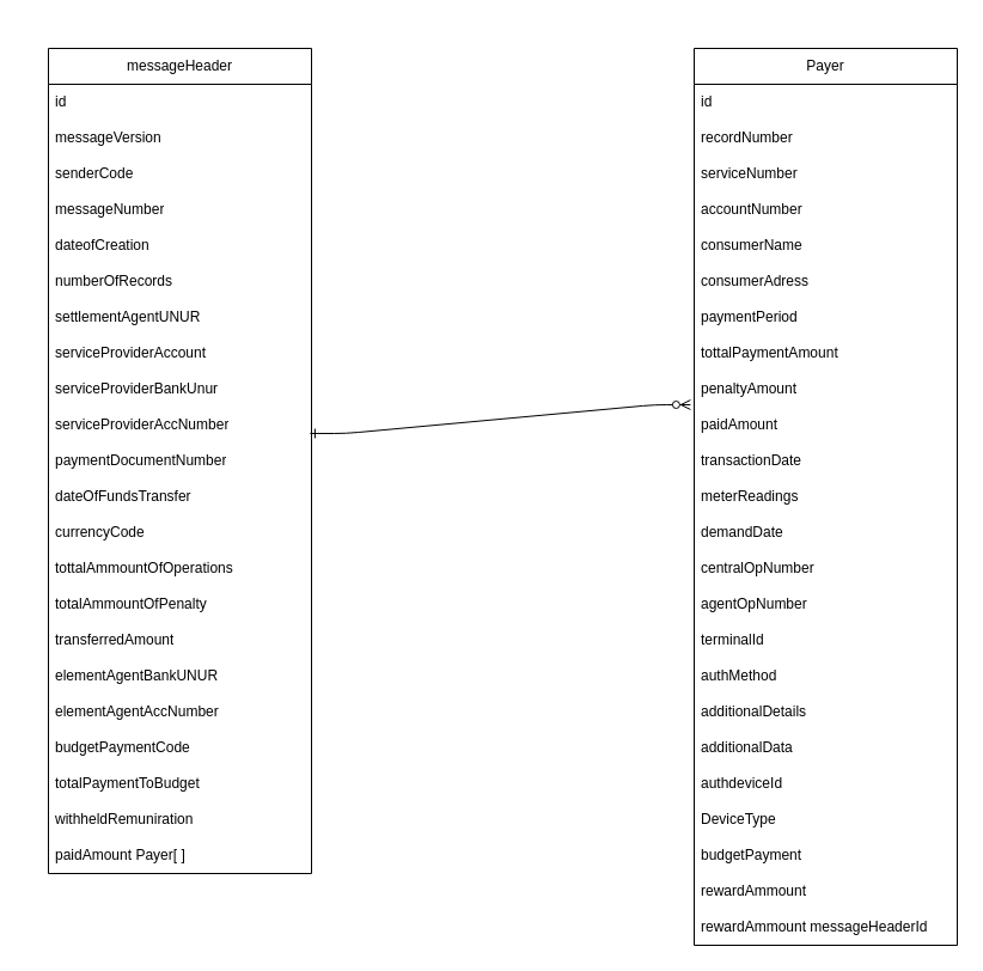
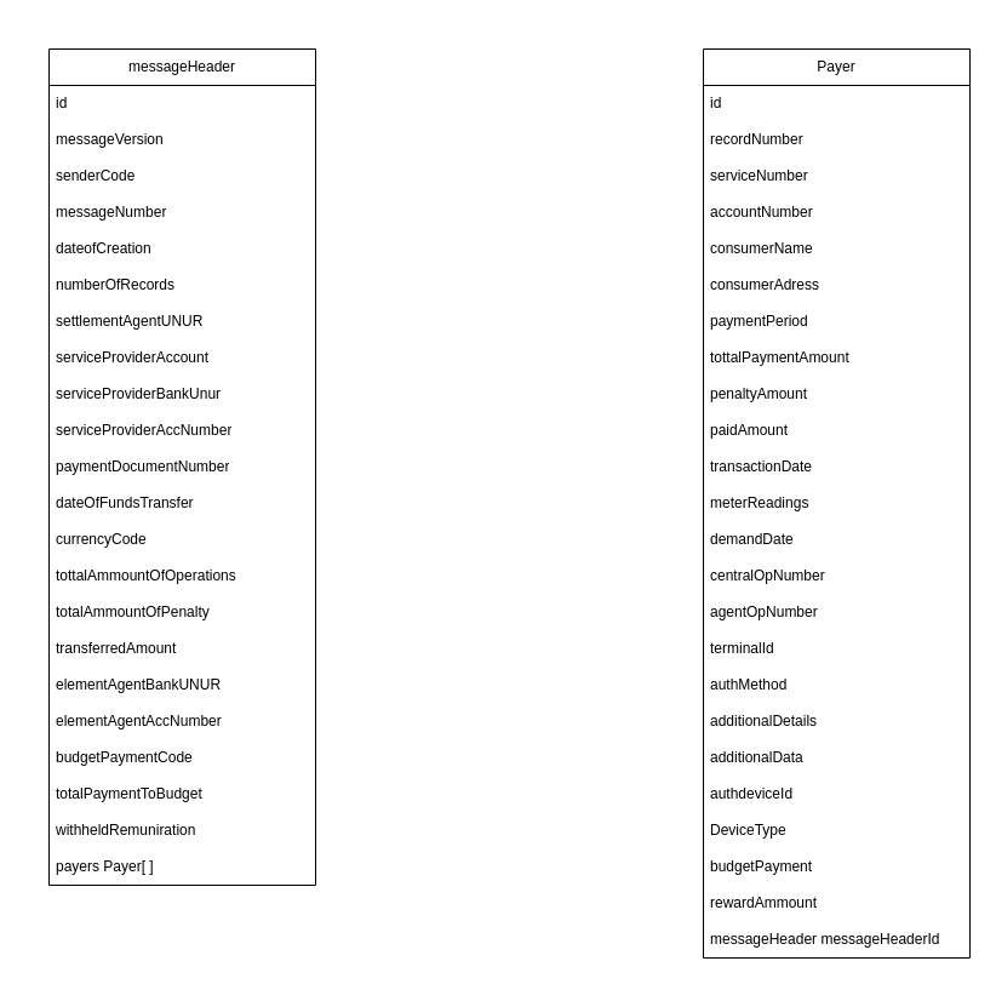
  <mxCell id="0" />
  <mxCell id="1" parent="0" />
- <mxCell id="2" value="" style="edgeStyle=entityRelationEdgeStyle;endArrow=ERzeroToMany;startArrow=ERone;endFill=1;startFill=0;exitX=0.995;exitY=0.733;exitDx=0;exitDy=0;exitPerimeter=0;entryX=-0.014;entryY=-0.067;entryDx=0;entryDy=0;entryPerimeter=0;" parent="1" source="14" target="37" edge="1"><mxGeometry width="100" height="100" relative="1" as="geometry"><mxPoint x="400" y="600" as="sourcePoint" /><mxPoint x="550" y="25" as="targetPoint" /></mxGeometry></mxCell>
  <mxCell id="3" value="" style="shape=partialRectangle;overflow=hidden;connectable=0;fillColor=none;top=0;left=0;bottom=0;right=0;" vertex="1" parent="1"><mxGeometry x="20" y="20" width="30" height="30" as="geometry"><mxRectangle width="30" height="30" as="alternateBounds" /></mxGeometry></mxCell>
  <mxCell id="4" value="messageHeader" style="swimlane;fontStyle=0;childLayout=stackLayout;horizontal=1;startSize=30;horizontalStack=0;resizeParent=1;resizeParentMax=0;resizeLast=0;collapsible=1;marginBottom=0;whiteSpace=wrap;html=1;" vertex="1" parent="1"><mxGeometry x="40" y="40" width="220" height="690" as="geometry"><mxRectangle x="-30" y="180" width="60" height="30" as="alternateBounds" /></mxGeometry></mxCell>
  <mxCell id="5" value="id" style="text;strokeColor=none;fillColor=none;align=left;verticalAlign=middle;spacingLeft=4;spacingRight=4;overflow=hidden;points=[[0,0.5],[1,0.5]];portConstraint=eastwest;rotatable=0;whiteSpace=wrap;html=1;" vertex="1" parent="4"><mxGeometry y="30" width="220" height="30" as="geometry" /></mxCell>
  <mxCell id="6" value="messageVersion" style="text;strokeColor=none;fillColor=none;align=left;verticalAlign=middle;spacingLeft=4;spacingRight=4;overflow=hidden;points=[[0,0.5],[1,0.5]];portConstraint=eastwest;rotatable=0;whiteSpace=wrap;html=1;" vertex="1" parent="4"><mxGeometry y="60" width="220" height="30" as="geometry" /></mxCell>
  <mxCell id="7" value="senderCode" style="text;strokeColor=none;fillColor=none;align=left;verticalAlign=middle;spacingLeft=4;spacingRight=4;overflow=hidden;points=[[0,0.5],[1,0.5]];portConstraint=eastwest;rotatable=0;whiteSpace=wrap;html=1;" vertex="1" parent="4"><mxGeometry y="90" width="220" height="30" as="geometry" /></mxCell>
  <mxCell id="8" value="messageNumber" style="text;strokeColor=none;fillColor=none;align=left;verticalAlign=middle;spacingLeft=4;spacingRight=4;overflow=hidden;points=[[0,0.5],[1,0.5]];portConstraint=eastwest;rotatable=0;whiteSpace=wrap;html=1;" vertex="1" parent="4"><mxGeometry y="120" width="220" height="30" as="geometry" /></mxCell>
  <mxCell id="9" value="dateofCreation" style="text;strokeColor=none;fillColor=none;align=left;verticalAlign=middle;spacingLeft=4;spacingRight=4;overflow=hidden;points=[[0,0.5],[1,0.5]];portConstraint=eastwest;rotatable=0;whiteSpace=wrap;html=1;" vertex="1" parent="4"><mxGeometry y="150" width="220" height="30" as="geometry" /></mxCell>
  <mxCell id="10" value="numberOfRecords" style="text;strokeColor=none;fillColor=none;align=left;verticalAlign=middle;spacingLeft=4;spacingRight=4;overflow=hidden;points=[[0,0.5],[1,0.5]];portConstraint=eastwest;rotatable=0;whiteSpace=wrap;html=1;" vertex="1" parent="4"><mxGeometry y="180" width="220" height="30" as="geometry" /></mxCell>
  <mxCell id="11" value="settlementAgentUNUR" style="text;strokeColor=none;fillColor=none;align=left;verticalAlign=middle;spacingLeft=4;spacingRight=4;overflow=hidden;points=[[0,0.5],[1,0.5]];portConstraint=eastwest;rotatable=0;whiteSpace=wrap;html=1;" vertex="1" parent="4"><mxGeometry y="210" width="220" height="30" as="geometry" /></mxCell>
  <mxCell id="12" value="serviceProviderAccount" style="text;strokeColor=none;fillColor=none;align=left;verticalAlign=middle;spacingLeft=4;spacingRight=4;overflow=hidden;points=[[0,0.5],[1,0.5]];portConstraint=eastwest;rotatable=0;whiteSpace=wrap;html=1;" vertex="1" parent="4"><mxGeometry y="240" width="220" height="30" as="geometry" /></mxCell>
  <mxCell id="13" value="serviceProviderBankUnur" style="text;strokeColor=none;fillColor=none;align=left;verticalAlign=middle;spacingLeft=4;spacingRight=4;overflow=hidden;points=[[0,0.5],[1,0.5]];portConstraint=eastwest;rotatable=0;whiteSpace=wrap;html=1;" vertex="1" parent="4"><mxGeometry y="270" width="220" height="30" as="geometry" /></mxCell>
  <mxCell id="14" value="serviceProviderAccNumber" style="text;strokeColor=none;fillColor=none;align=left;verticalAlign=middle;spacingLeft=4;spacingRight=4;overflow=hidden;points=[[0,0.5],[1,0.5]];portConstraint=eastwest;rotatable=0;whiteSpace=wrap;html=1;" vertex="1" parent="4"><mxGeometry y="300" width="220" height="30" as="geometry" /></mxCell>
  <mxCell id="15" value="paymentDocumentNumber" style="text;strokeColor=none;fillColor=none;align=left;verticalAlign=middle;spacingLeft=4;spacingRight=4;overflow=hidden;points=[[0,0.5],[1,0.5]];portConstraint=eastwest;rotatable=0;whiteSpace=wrap;html=1;" vertex="1" parent="4"><mxGeometry y="330" width="220" height="30" as="geometry" /></mxCell>
  <mxCell id="16" value="dateOfFundsTransfer" style="text;strokeColor=none;fillColor=none;align=left;verticalAlign=middle;spacingLeft=4;spacingRight=4;overflow=hidden;points=[[0,0.5],[1,0.5]];portConstraint=eastwest;rotatable=0;whiteSpace=wrap;html=1;" vertex="1" parent="4"><mxGeometry y="360" width="220" height="30" as="geometry" /></mxCell>
  <mxCell id="17" value="currencyCode" style="text;strokeColor=none;fillColor=none;align=left;verticalAlign=middle;spacingLeft=4;spacingRight=4;overflow=hidden;points=[[0,0.5],[1,0.5]];portConstraint=eastwest;rotatable=0;whiteSpace=wrap;html=1;" vertex="1" parent="4"><mxGeometry y="390" width="220" height="30" as="geometry" /></mxCell>
  <mxCell id="18" value="tottalAmmountOfOperations" style="text;strokeColor=none;fillColor=none;align=left;verticalAlign=middle;spacingLeft=4;spacingRight=4;overflow=hidden;points=[[0,0.5],[1,0.5]];portConstraint=eastwest;rotatable=0;whiteSpace=wrap;html=1;" vertex="1" parent="4"><mxGeometry y="420" width="220" height="30" as="geometry" /></mxCell>
  <mxCell id="19" value="totalAmmountOfPenalty" style="text;strokeColor=none;fillColor=none;align=left;verticalAlign=middle;spacingLeft=4;spacingRight=4;overflow=hidden;points=[[0,0.5],[1,0.5]];portConstraint=eastwest;rotatable=0;whiteSpace=wrap;html=1;" vertex="1" parent="4"><mxGeometry y="450" width="220" height="30" as="geometry" /></mxCell>
  <mxCell id="20" value="transferredAmount" style="text;strokeColor=none;fillColor=none;align=left;verticalAlign=middle;spacingLeft=4;spacingRight=4;overflow=hidden;points=[[0,0.5],[1,0.5]];portConstraint=eastwest;rotatable=0;whiteSpace=wrap;html=1;" vertex="1" parent="4"><mxGeometry y="480" width="220" height="30" as="geometry" /></mxCell>
  <mxCell id="21" value="elementAgentBankUNUR" style="text;strokeColor=none;fillColor=none;align=left;verticalAlign=middle;spacingLeft=4;spacingRight=4;overflow=hidden;points=[[0,0.5],[1,0.5]];portConstraint=eastwest;rotatable=0;whiteSpace=wrap;html=1;" vertex="1" parent="4"><mxGeometry y="510" width="220" height="30" as="geometry" /></mxCell>
  <mxCell id="22" value="elementAgentAccNumber" style="text;strokeColor=none;fillColor=none;align=left;verticalAlign=middle;spacingLeft=4;spacingRight=4;overflow=hidden;points=[[0,0.5],[1,0.5]];portConstraint=eastwest;rotatable=0;whiteSpace=wrap;html=1;" vertex="1" parent="4"><mxGeometry y="540" width="220" height="30" as="geometry" /></mxCell>
  <mxCell id="23" value="budgetPaymentCode" style="text;strokeColor=none;fillColor=none;align=left;verticalAlign=middle;spacingLeft=4;spacingRight=4;overflow=hidden;points=[[0,0.5],[1,0.5]];portConstraint=eastwest;rotatable=0;whiteSpace=wrap;html=1;" vertex="1" parent="4"><mxGeometry y="570" width="220" height="30" as="geometry" /></mxCell>
  <mxCell id="24" value="totalPaymentToBudget" style="text;strokeColor=none;fillColor=none;align=left;verticalAlign=middle;spacingLeft=4;spacingRight=4;overflow=hidden;points=[[0,0.5],[1,0.5]];portConstraint=eastwest;rotatable=0;whiteSpace=wrap;html=1;" vertex="1" parent="4"><mxGeometry y="600" width="220" height="30" as="geometry" /></mxCell>
  <mxCell id="25" value="withheldRemuniration" style="text;strokeColor=none;fillColor=none;align=left;verticalAlign=middle;spacingLeft=4;spacingRight=4;overflow=hidden;points=[[0,0.5],[1,0.5]];portConstraint=eastwest;rotatable=0;whiteSpace=wrap;html=1;" vertex="1" parent="4"><mxGeometry y="630" width="220" height="30" as="geometry" /></mxCell>
- <mxCell id="26" value="paidAmount Payer[ ]" style="text;strokeColor=none;fillColor=none;align=left;verticalAlign=middle;spacingLeft=4;spacingRight=4;overflow=hidden;points=[[0,0.5],[1,0.5]];portConstraint=eastwest;rotatable=0;whiteSpace=wrap;html=1;" vertex="1" parent="4"><mxGeometry y="660" width="220" height="30" as="geometry" /></mxCell>
+ <mxCell id="26" value="payers Payer[ ]" style="text;strokeColor=none;fillColor=none;align=left;verticalAlign=middle;spacingLeft=4;spacingRight=4;overflow=hidden;points=[[0,0.5],[1,0.5]];portConstraint=eastwest;rotatable=0;whiteSpace=wrap;html=1;" vertex="1" parent="4"><mxGeometry y="660" width="220" height="30" as="geometry" /></mxCell>
  <mxCell id="27" value="Payer" style="swimlane;fontStyle=0;childLayout=stackLayout;horizontal=1;startSize=30;horizontalStack=0;resizeParent=1;resizeParentMax=0;resizeLast=0;collapsible=1;marginBottom=0;whiteSpace=wrap;html=1;" vertex="1" parent="1"><mxGeometry x="580" y="40" width="220" height="750" as="geometry"><mxRectangle x="-30" y="180" width="60" height="30" as="alternateBounds" /></mxGeometry></mxCell>
  <mxCell id="28" value="id" style="text;strokeColor=none;fillColor=none;align=left;verticalAlign=middle;spacingLeft=4;spacingRight=4;overflow=hidden;points=[[0,0.5],[1,0.5]];portConstraint=eastwest;rotatable=0;whiteSpace=wrap;html=1;" vertex="1" parent="27"><mxGeometry y="30" width="220" height="30" as="geometry" /></mxCell>
  <mxCell id="29" value="recordNumber" style="text;strokeColor=none;fillColor=none;align=left;verticalAlign=middle;spacingLeft=4;spacingRight=4;overflow=hidden;points=[[0,0.5],[1,0.5]];portConstraint=eastwest;rotatable=0;whiteSpace=wrap;html=1;" vertex="1" parent="27"><mxGeometry y="60" width="220" height="30" as="geometry" /></mxCell>
  <mxCell id="30" value="serviceNumber" style="text;strokeColor=none;fillColor=none;align=left;verticalAlign=middle;spacingLeft=4;spacingRight=4;overflow=hidden;points=[[0,0.5],[1,0.5]];portConstraint=eastwest;rotatable=0;whiteSpace=wrap;html=1;" vertex="1" parent="27"><mxGeometry y="90" width="220" height="30" as="geometry" /></mxCell>
  <mxCell id="31" value="accountNumber" style="text;strokeColor=none;fillColor=none;align=left;verticalAlign=middle;spacingLeft=4;spacingRight=4;overflow=hidden;points=[[0,0.5],[1,0.5]];portConstraint=eastwest;rotatable=0;whiteSpace=wrap;html=1;" vertex="1" parent="27"><mxGeometry y="120" width="220" height="30" as="geometry" /></mxCell>
  <mxCell id="32" value="consumerName" style="text;strokeColor=none;fillColor=none;align=left;verticalAlign=middle;spacingLeft=4;spacingRight=4;overflow=hidden;points=[[0,0.5],[1,0.5]];portConstraint=eastwest;rotatable=0;whiteSpace=wrap;html=1;" vertex="1" parent="27"><mxGeometry y="150" width="220" height="30" as="geometry" /></mxCell>
  <mxCell id="33" value="consumerAdress" style="text;strokeColor=none;fillColor=none;align=left;verticalAlign=middle;spacingLeft=4;spacingRight=4;overflow=hidden;points=[[0,0.5],[1,0.5]];portConstraint=eastwest;rotatable=0;whiteSpace=wrap;html=1;" vertex="1" parent="27"><mxGeometry y="180" width="220" height="30" as="geometry" /></mxCell>
  <mxCell id="34" value="paymentPeriod" style="text;strokeColor=none;fillColor=none;align=left;verticalAlign=middle;spacingLeft=4;spacingRight=4;overflow=hidden;points=[[0,0.5],[1,0.5]];portConstraint=eastwest;rotatable=0;whiteSpace=wrap;html=1;" vertex="1" parent="27"><mxGeometry y="210" width="220" height="30" as="geometry" /></mxCell>
  <mxCell id="35" value="tottalPaymentAmount" style="text;strokeColor=none;fillColor=none;align=left;verticalAlign=middle;spacingLeft=4;spacingRight=4;overflow=hidden;points=[[0,0.5],[1,0.5]];portConstraint=eastwest;rotatable=0;whiteSpace=wrap;html=1;" vertex="1" parent="27"><mxGeometry y="240" width="220" height="30" as="geometry" /></mxCell>
  <mxCell id="36" value="penaltyAmount" style="text;strokeColor=none;fillColor=none;align=left;verticalAlign=middle;spacingLeft=4;spacingRight=4;overflow=hidden;points=[[0,0.5],[1,0.5]];portConstraint=eastwest;rotatable=0;whiteSpace=wrap;html=1;" vertex="1" parent="27"><mxGeometry y="270" width="220" height="30" as="geometry" /></mxCell>
  <mxCell id="37" value="paidAmount" style="text;strokeColor=none;fillColor=none;align=left;verticalAlign=middle;spacingLeft=4;spacingRight=4;overflow=hidden;points=[[0,0.5],[1,0.5]];portConstraint=eastwest;rotatable=0;whiteSpace=wrap;html=1;" vertex="1" parent="27"><mxGeometry y="300" width="220" height="30" as="geometry" /></mxCell>
  <mxCell id="38" value="transactionDate" style="text;strokeColor=none;fillColor=none;align=left;verticalAlign=middle;spacingLeft=4;spacingRight=4;overflow=hidden;points=[[0,0.5],[1,0.5]];portConstraint=eastwest;rotatable=0;whiteSpace=wrap;html=1;" vertex="1" parent="27"><mxGeometry y="330" width="220" height="30" as="geometry" /></mxCell>
  <mxCell id="39" value="meterReadings" style="text;strokeColor=none;fillColor=none;align=left;verticalAlign=middle;spacingLeft=4;spacingRight=4;overflow=hidden;points=[[0,0.5],[1,0.5]];portConstraint=eastwest;rotatable=0;whiteSpace=wrap;html=1;" vertex="1" parent="27"><mxGeometry y="360" width="220" height="30" as="geometry" /></mxCell>
  <mxCell id="40" value="demandDate" style="text;strokeColor=none;fillColor=none;align=left;verticalAlign=middle;spacingLeft=4;spacingRight=4;overflow=hidden;points=[[0,0.5],[1,0.5]];portConstraint=eastwest;rotatable=0;whiteSpace=wrap;html=1;" vertex="1" parent="27"><mxGeometry y="390" width="220" height="30" as="geometry" /></mxCell>
  <mxCell id="41" value="centralOpNumber" style="text;strokeColor=none;fillColor=none;align=left;verticalAlign=middle;spacingLeft=4;spacingRight=4;overflow=hidden;points=[[0,0.5],[1,0.5]];portConstraint=eastwest;rotatable=0;whiteSpace=wrap;html=1;" vertex="1" parent="27"><mxGeometry y="420" width="220" height="30" as="geometry" /></mxCell>
  <mxCell id="42" value="agentOpNumber" style="text;strokeColor=none;fillColor=none;align=left;verticalAlign=middle;spacingLeft=4;spacingRight=4;overflow=hidden;points=[[0,0.5],[1,0.5]];portConstraint=eastwest;rotatable=0;whiteSpace=wrap;html=1;" vertex="1" parent="27"><mxGeometry y="450" width="220" height="30" as="geometry" /></mxCell>
  <mxCell id="43" value="terminalId" style="text;strokeColor=none;fillColor=none;align=left;verticalAlign=middle;spacingLeft=4;spacingRight=4;overflow=hidden;points=[[0,0.5],[1,0.5]];portConstraint=eastwest;rotatable=0;whiteSpace=wrap;html=1;" vertex="1" parent="27"><mxGeometry y="480" width="220" height="30" as="geometry" /></mxCell>
  <mxCell id="44" value="authMethod" style="text;strokeColor=none;fillColor=none;align=left;verticalAlign=middle;spacingLeft=4;spacingRight=4;overflow=hidden;points=[[0,0.5],[1,0.5]];portConstraint=eastwest;rotatable=0;whiteSpace=wrap;html=1;" vertex="1" parent="27"><mxGeometry y="510" width="220" height="30" as="geometry" /></mxCell>
  <mxCell id="45" value="additionalDetails" style="text;strokeColor=none;fillColor=none;align=left;verticalAlign=middle;spacingLeft=4;spacingRight=4;overflow=hidden;points=[[0,0.5],[1,0.5]];portConstraint=eastwest;rotatable=0;whiteSpace=wrap;html=1;" vertex="1" parent="27"><mxGeometry y="540" width="220" height="30" as="geometry" /></mxCell>
  <mxCell id="46" value="additionalData" style="text;strokeColor=none;fillColor=none;align=left;verticalAlign=middle;spacingLeft=4;spacingRight=4;overflow=hidden;points=[[0,0.5],[1,0.5]];portConstraint=eastwest;rotatable=0;whiteSpace=wrap;html=1;" vertex="1" parent="27"><mxGeometry y="570" width="220" height="30" as="geometry" /></mxCell>
  <mxCell id="47" value="authdeviceId" style="text;strokeColor=none;fillColor=none;align=left;verticalAlign=middle;spacingLeft=4;spacingRight=4;overflow=hidden;points=[[0,0.5],[1,0.5]];portConstraint=eastwest;rotatable=0;whiteSpace=wrap;html=1;" vertex="1" parent="27"><mxGeometry y="600" width="220" height="30" as="geometry" /></mxCell>
  <mxCell id="48" value="DeviceType" style="text;strokeColor=none;fillColor=none;align=left;verticalAlign=middle;spacingLeft=4;spacingRight=4;overflow=hidden;points=[[0,0.5],[1,0.5]];portConstraint=eastwest;rotatable=0;whiteSpace=wrap;html=1;" vertex="1" parent="27"><mxGeometry y="630" width="220" height="30" as="geometry" /></mxCell>
  <mxCell id="49" value="budgetPayment" style="text;strokeColor=none;fillColor=none;align=left;verticalAlign=middle;spacingLeft=4;spacingRight=4;overflow=hidden;points=[[0,0.5],[1,0.5]];portConstraint=eastwest;rotatable=0;whiteSpace=wrap;html=1;" vertex="1" parent="27"><mxGeometry y="660" width="220" height="30" as="geometry" /></mxCell>
  <mxCell id="50" value="rewardAmmount" style="text;strokeColor=none;fillColor=none;align=left;verticalAlign=middle;spacingLeft=4;spacingRight=4;overflow=hidden;points=[[0,0.5],[1,0.5]];portConstraint=eastwest;rotatable=0;whiteSpace=wrap;html=1;" vertex="1" parent="27"><mxGeometry y="690" width="220" height="30" as="geometry" /></mxCell>
- <mxCell id="51" value="rewardAmmount messageHeaderId" style="text;strokeColor=none;fillColor=none;align=left;verticalAlign=middle;spacingLeft=4;spacingRight=4;overflow=hidden;points=[[0,0.5],[1,0.5]];portConstraint=eastwest;rotatable=0;whiteSpace=wrap;html=1;" vertex="1" parent="27"><mxGeometry y="720" width="220" height="30" as="geometry" /></mxCell>
+ <mxCell id="51" value="messageHeader messageHeaderId" style="text;strokeColor=none;fillColor=none;align=left;verticalAlign=middle;spacingLeft=4;spacingRight=4;overflow=hidden;points=[[0,0.5],[1,0.5]];portConstraint=eastwest;rotatable=0;whiteSpace=wrap;html=1;" vertex="1" parent="27"><mxGeometry y="720" width="220" height="30" as="geometry" /></mxCell>
